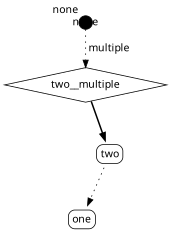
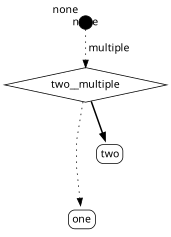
  digraph {
    splines=polyline
    node [fontname=Geneva shape=none]
    edge [fontname=Geneva style=dotted]
    none [fillcolor=black fixedsize=true shape=circle style=filled width=0.25 xlabel=none]
    n2 [height=0.25 label=two__multiple shape=diamond width=0.25]
    n3 [label=<<table style="rounded"><tr><td border="0">one</td></tr></table>>]
    n4 [label=<<table style="rounded"><tr><td border="0">two</td></tr></table>>]
    none -> n2 [label=" multiple "]
-   n4 -> n3 [label="  "]
+   n2 -> n3 [label="  "]
    n2 -> n4 [label="  " style=bold]
  }
